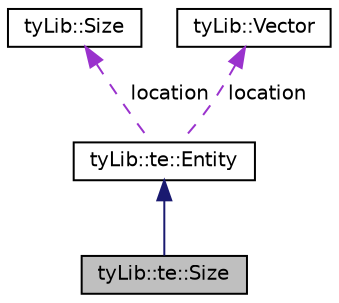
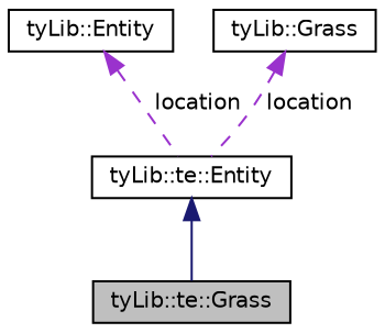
  digraph {
    node [color=black fillcolor=white fontname=Helvetica fontsize=10 shape=record style=filled]
    edge [color=darkorchid3 dir=back fontname=Helvetica fontsize=10 labelfontname=Helvetica labelfontsize=10 style=dashed]
-   n1 [fillcolor=grey75 fontcolor=black height=0.2 label="tyLib::te::Size" width=0.4]
+   n1 [fillcolor=grey75 fontcolor=black height=0.2 label="tyLib::te::Grass" width=0.4]
    n2 [height=0.2 label="tyLib::te::Entity" width=0.4]
-   n3 [height=0.2 label="tyLib::Size" width=0.4]
-   n4 [height=0.2 label="tyLib::Vector" width=0.4]
+   n3 [height=0.2 label="tyLib::Entity" width=0.4]
+   n4 [height=0.2 label="tyLib::Grass" width=0.4]
    n2 -> n1 [color=midnightblue style=solid]
    n3 -> n2 [label=" location"]
    n4 -> n2 [label=" location"]
  }
